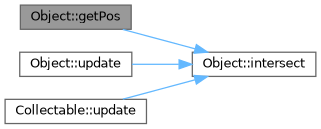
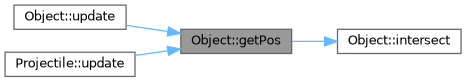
  digraph {
    fontname="DejaVu Sans"
    rankdir=RL
    node [color=grey40 fillcolor=white fontname="DejaVu Sans" fontsize=10 shape=box style=filled]
    edge [color=steelblue1 dir=back fontname="DejaVu Sans" fontsize=10 labelfontname=Helvetica labelfontsize=10 style=solid]
    n1 [color=gray40 fillcolor=grey60 fontcolor=black height=0.2 label="Object::getPos" width=0.4]
    n2 [height=0.2 label="Object::update" width=0.4]
+   n3 [height=0.2 label="Projectile::update" width=0.4]
    n4 [height=0.2 label="Object::intersect" width=0.4]
-   n5 [height=0.2 label="Collectable::update" width=0.4]
-   n4 -> n2
+   n1 -> n2
+   n1 -> n3
    n4 -> n1
-   n4 -> n5
  }
